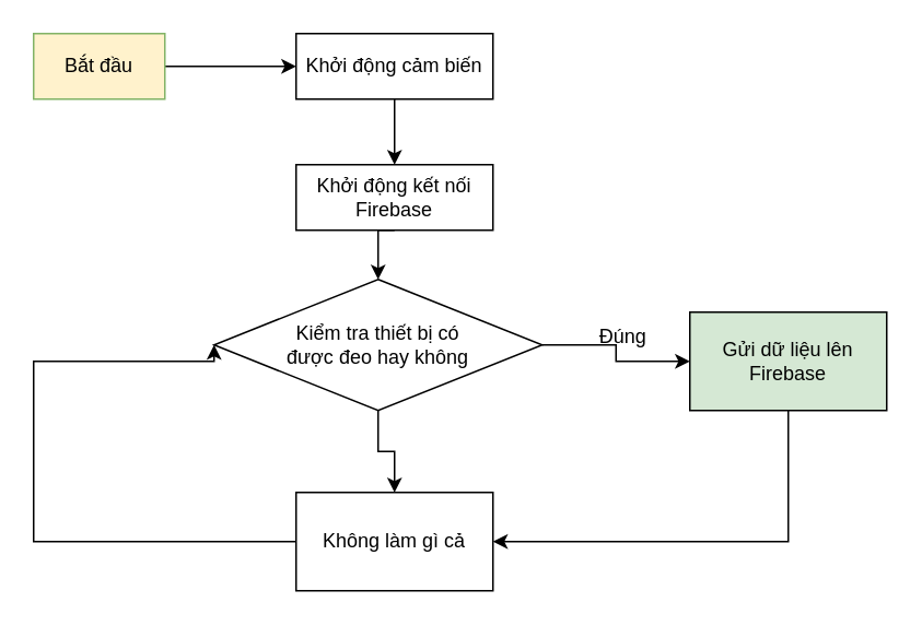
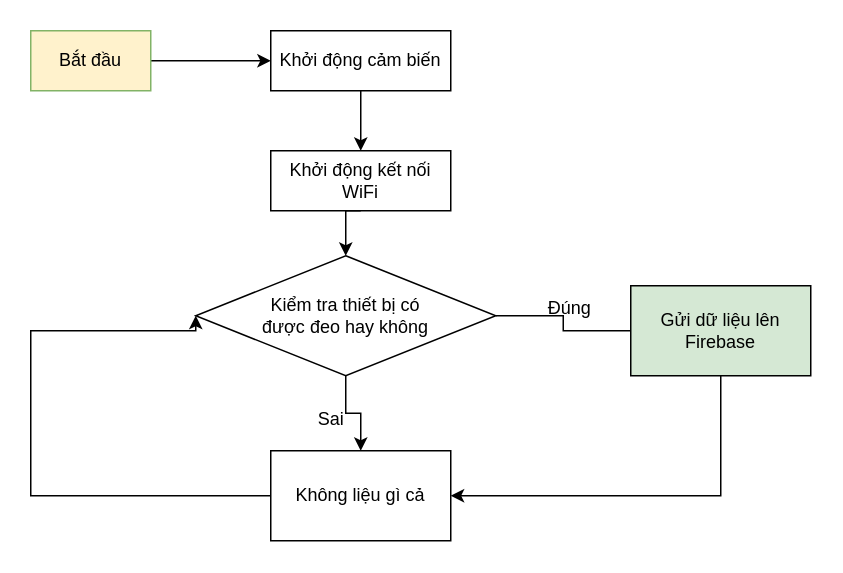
  <mxCell id="0" />
  <mxCell id="1" parent="0" />
  <mxCell id="2" style="edgeStyle=orthogonalEdgeStyle;rounded=0;orthogonalLoop=1;jettySize=auto;html=1;exitX=1;exitY=0.5;exitDx=0;exitDy=0;entryX=0;entryY=0.5;entryDx=0;entryDy=0;" edge="1" parent="1" source="3" target="5"><mxGeometry relative="1" as="geometry" /></mxCell>
  <mxCell id="3" value="Bắt đầu" style="rounded=0;whiteSpace=wrap;html=1;fillColor=#fff2cc;strokeColor=#82b366;" vertex="1" parent="1"><mxGeometry x="20" y="20" width="80" height="40" as="geometry" /></mxCell>
  <mxCell id="4" style="edgeStyle=orthogonalEdgeStyle;rounded=0;orthogonalLoop=1;jettySize=auto;html=1;exitX=0.5;exitY=1;exitDx=0;exitDy=0;entryX=0.5;entryY=0;entryDx=0;entryDy=0;" edge="1" parent="1" source="5" target="7"><mxGeometry relative="1" as="geometry" /></mxCell>
  <mxCell id="5" value="Khởi động cảm biến" style="rounded=0;whiteSpace=wrap;html=1;" vertex="1" parent="1"><mxGeometry x="180" y="20" width="120" height="40" as="geometry" /></mxCell>
  <mxCell id="6" style="edgeStyle=orthogonalEdgeStyle;rounded=0;orthogonalLoop=1;jettySize=auto;html=1;exitX=0.5;exitY=1;exitDx=0;exitDy=0;entryX=0.5;entryY=0;entryDx=0;entryDy=0;" edge="1" parent="1" source="7" target="10"><mxGeometry relative="1" as="geometry" /></mxCell>
- <mxCell id="7" value="Khởi động kết nối Firebase" style="rounded=0;whiteSpace=wrap;html=1;" vertex="1" parent="1"><mxGeometry x="180" y="100" width="120" height="40" as="geometry" /></mxCell>
- <mxCell id="8" style="edgeStyle=orthogonalEdgeStyle;rounded=0;orthogonalLoop=1;jettySize=auto;html=1;exitX=1;exitY=0.5;exitDx=0;exitDy=0;entryX=0;entryY=0.5;entryDx=0;entryDy=0;" edge="1" parent="1" source="10" target="12"><mxGeometry relative="1" as="geometry" /></mxCell>
+ <mxCell id="7" value="Khởi động kết nối WiFi" style="rounded=0;whiteSpace=wrap;html=1;" vertex="1" parent="1"><mxGeometry x="180" y="100" width="120" height="40" as="geometry" /></mxCell>
+ <mxCell id="8" style="edgeStyle=orthogonalEdgeStyle;rounded=0;orthogonalLoop=1;jettySize=auto;html=1;exitX=1;exitY=0.5;exitDx=0;exitDy=0;entryX=0;entryY=0.5;entryDx=0;entryDy=0;endArrow=none;" edge="1" parent="1" source="10" target="12"><mxGeometry relative="1" as="geometry" /></mxCell>
  <mxCell id="9" style="edgeStyle=orthogonalEdgeStyle;rounded=0;orthogonalLoop=1;jettySize=auto;html=1;exitX=0.5;exitY=1;exitDx=0;exitDy=0;entryX=0.5;entryY=0;entryDx=0;entryDy=0;" edge="1" parent="1" source="10" target="15"><mxGeometry relative="1" as="geometry" /></mxCell>
  <mxCell id="10" value="Kiểm tra thiết bị có&lt;div&gt;được&amp;nbsp;&lt;span style=&quot;background-color: initial;&quot;&gt;đeo hay không&lt;/span&gt;&lt;/div&gt;" style="rhombus;whiteSpace=wrap;html=1;" vertex="1" parent="1"><mxGeometry x="130" y="170" width="200" height="80" as="geometry" /></mxCell>
  <mxCell id="11" style="edgeStyle=orthogonalEdgeStyle;rounded=0;orthogonalLoop=1;jettySize=auto;html=1;exitX=0.5;exitY=1;exitDx=0;exitDy=0;entryX=1;entryY=0.5;entryDx=0;entryDy=0;" edge="1" parent="1" source="12" target="15"><mxGeometry relative="1" as="geometry" /></mxCell>
  <mxCell id="12" value="Gửi dữ liệu lên Firebase" style="rounded=0;whiteSpace=wrap;html=1;fillColor=#d5e8d4;" vertex="1" parent="1"><mxGeometry x="420" y="190" width="120" height="60" as="geometry" /></mxCell>
  <mxCell id="13" value="Đúng" style="text;html=1;align=center;verticalAlign=middle;resizable=0;points=[];autosize=1;strokeColor=none;fillColor=none;" vertex="1" parent="1"><mxGeometry x="354" y="190" width="50" height="30" as="geometry" /></mxCell>
  <mxCell id="14" style="edgeStyle=orthogonalEdgeStyle;rounded=0;orthogonalLoop=1;jettySize=auto;html=1;exitX=0;exitY=0.5;exitDx=0;exitDy=0;entryX=0;entryY=0.5;entryDx=0;entryDy=0;" edge="1" parent="1" source="15" target="10"><mxGeometry relative="1" as="geometry"><Array as="points"><mxPoint x="20" y="330" /><mxPoint x="20" y="220" /></Array></mxGeometry></mxCell>
- <mxCell id="15" value="Không làm gì cả" style="rounded=0;whiteSpace=wrap;html=1;" vertex="1" parent="1"><mxGeometry x="180" y="300" width="120" height="60" as="geometry" /></mxCell>
+ <mxCell id="15" value="Không liệu gì cả" style="rounded=0;whiteSpace=wrap;html=1;" vertex="1" parent="1"><mxGeometry x="180" y="300" width="120" height="60" as="geometry" /></mxCell>
+ <mxCell id="16" value="Sai" style="text;html=1;align=center;verticalAlign=middle;resizable=0;points=[];autosize=1;strokeColor=none;fillColor=none;" vertex="1" parent="1"><mxGeometry x="200" y="264" width="40" height="30" as="geometry" /></mxCell>
